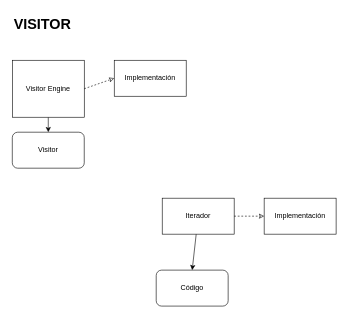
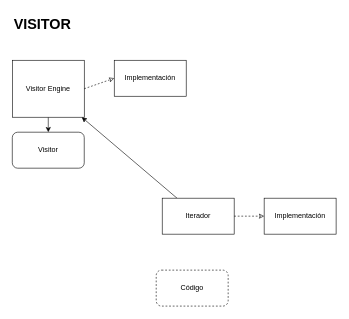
  <mxCell id="0" />
  <mxCell id="1" parent="0" />
  <mxCell id="2" style="edgeStyle=none;html=1;entryX=0.5;entryY=0;entryDx=0;entryDy=0;" edge="1" parent="1" source="3" target="4"><mxGeometry relative="1" as="geometry"><mxPoint x="80" y="280" as="targetPoint" /></mxGeometry></mxCell>
  <mxCell id="3" value="Visitor Engine" style="rounded=0;whiteSpace=wrap;html=1;" vertex="1" parent="1"><mxGeometry x="20" y="100" width="120" height="95" as="geometry" /></mxCell>
  <mxCell id="4" value="Visitor" style="rounded=1;whiteSpace=wrap;html=1;" vertex="1" parent="1"><mxGeometry x="20" y="220" width="120" height="60" as="geometry" /></mxCell>
  <mxCell id="5" value="Implementación" style="rounded=0;whiteSpace=wrap;html=1;" vertex="1" parent="1"><mxGeometry x="190" y="100" width="120" height="60" as="geometry" /></mxCell>
  <mxCell id="6" value="" style="endArrow=classic;dashed=1;html=1;exitX=1;exitY=0.5;exitDx=0;exitDy=0;entryX=0;entryY=0.5;entryDx=0;entryDy=0;endFill=0;" edge="1" parent="1" source="3" target="5"><mxGeometry width="50" height="50" relative="1" as="geometry"><mxPoint x="160" y="210" as="sourcePoint" /><mxPoint x="210" y="160" as="targetPoint" /></mxGeometry></mxCell>
- <mxCell id="7" style="edgeStyle=none;html=1;entryX=0.5;entryY=0;entryDx=0;entryDy=0;" edge="1" parent="1" source="8" target="9"><mxGeometry relative="1" as="geometry"><mxPoint x="320" y="470" as="targetPoint" /></mxGeometry></mxCell>
+ <mxCell id="7" style="edgeStyle=none;html=1;" edge="1" parent="1" source="8" target="3"><mxGeometry relative="1" as="geometry"><mxPoint x="320" y="470" as="targetPoint" /></mxGeometry></mxCell>
  <mxCell id="8" value="Iterador" style="rounded=0;whiteSpace=wrap;html=1;" vertex="1" parent="1"><mxGeometry x="270" y="330" width="120" height="60" as="geometry" /></mxCell>
- <mxCell id="9" value="Código" style="rounded=1;whiteSpace=wrap;html=1;" vertex="1" parent="1"><mxGeometry x="260" y="450" width="120" height="60" as="geometry" /></mxCell>
+ <mxCell id="9" value="Código" style="rounded=1;whiteSpace=wrap;html=1;dashed=1;" vertex="1" parent="1"><mxGeometry x="260" y="450" width="120" height="60" as="geometry" /></mxCell>
  <mxCell id="10" value="Implementación" style="rounded=0;whiteSpace=wrap;html=1;" vertex="1" parent="1"><mxGeometry x="440" y="330" width="120" height="60" as="geometry" /></mxCell>
  <mxCell id="11" value="" style="endArrow=classic;dashed=1;html=1;exitX=1;exitY=0.5;exitDx=0;exitDy=0;entryX=0;entryY=0.5;entryDx=0;entryDy=0;endFill=0;" edge="1" parent="1" source="8" target="10"><mxGeometry width="50" height="50" relative="1" as="geometry"><mxPoint x="400" y="400" as="sourcePoint" /><mxPoint x="450" y="350" as="targetPoint" /></mxGeometry></mxCell>
  <mxCell id="12" value="VISITOR" style="text;strokeColor=none;fillColor=none;html=1;fontSize=24;fontStyle=1;verticalAlign=middle;align=center;" vertex="1" parent="1"><mxGeometry x="20" y="20" width="100" height="40" as="geometry" /></mxCell>
